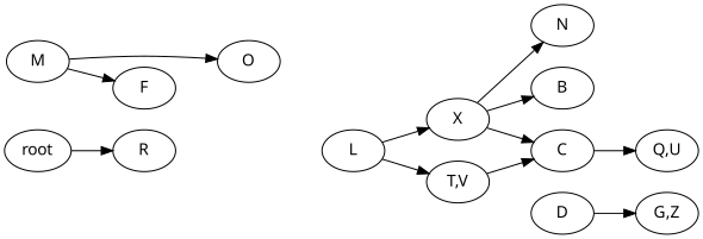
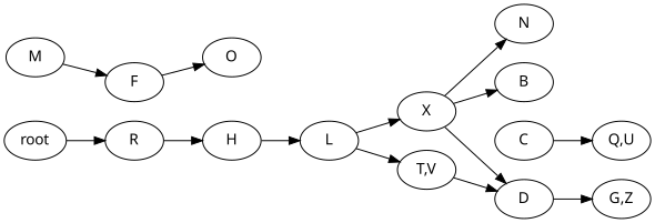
  strict digraph {
    fontname="Noto Sans"
    rankdir=LR
    node [fontname="Noto Sans"]
    edge [fontname="Noto Sans"]
    n1 [label=root]
    n2 [label=R]
+   n3 [label=H]
    n4 [label=L]
    n5 [label=M]
    n6 [label=O]
    n7 [label=F]
    n8 [label=X]
    n9 [label="T,V"]
    n10 [label=N]
    n11 [label=C]
    n12 [label=B]
    n13 [label=D]
    n14 [label="Q,U"]
    n15 [label="G,Z"]
    n1 -> n2
+   n2 -> n3
+   n3 -> n4
    n4 -> n8
    n4 -> n9
-   n5 -> n6
+   n7 -> n6
    n5 -> n7
    n8 -> n10
-   n8 -> n11
+   n8 -> n13
    n8 -> n12
-   n9 -> n11
+   n9 -> n13
    n11 -> n14
    n13 -> n15
  }
